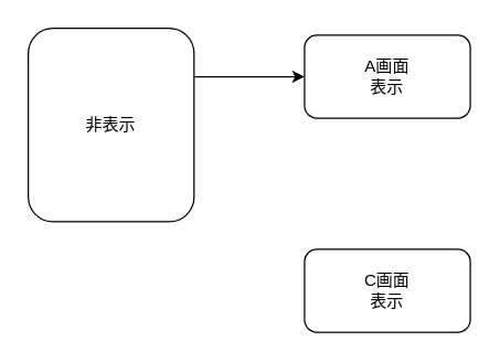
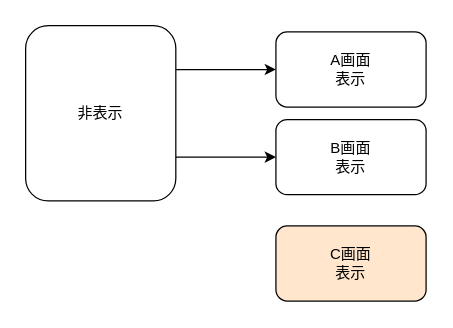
  <mxCell id="0" />
  <mxCell id="1" parent="0" />
  <mxCell id="2" style="edgeStyle=orthogonalEdgeStyle;rounded=0;orthogonalLoop=1;jettySize=auto;html=1;exitX=1;exitY=0.25;exitDx=0;exitDy=0;entryX=0;entryY=0.5;entryDx=0;entryDy=0;" parent="1" source="4" target="5" edge="1"><mxGeometry relative="1" as="geometry" /></mxCell>
+ <mxCell id="3" style="edgeStyle=orthogonalEdgeStyle;rounded=0;orthogonalLoop=1;jettySize=auto;html=1;exitX=1;exitY=0.75;exitDx=0;exitDy=0;entryX=0;entryY=0.5;entryDx=0;entryDy=0;" parent="1" source="4" target="6" edge="1"><mxGeometry relative="1" as="geometry" /></mxCell>
  <mxCell id="4" value="非表示" style="rounded=1;whiteSpace=wrap;html=1;" parent="1" vertex="1"><mxGeometry x="20" y="20" width="120" height="140" as="geometry" /></mxCell>
  <mxCell id="5" value="&lt;div&gt;A画面&lt;/div&gt;表示" style="rounded=1;whiteSpace=wrap;html=1;" parent="1" vertex="1"><mxGeometry x="220" y="25" width="120" height="60" as="geometry" /></mxCell>
- <mxCell id="7" value="&lt;div&gt;C画面&lt;/div&gt;表示" style="rounded=1;whiteSpace=wrap;html=1;" vertex="1" parent="1"><mxGeometry x="220" y="180" width="120" height="60" as="geometry" /></mxCell>
+ <mxCell id="6" value="&lt;div&gt;B画面&lt;/div&gt;表示" style="rounded=1;whiteSpace=wrap;html=1;" parent="1" vertex="1"><mxGeometry x="220" y="95" width="120" height="60" as="geometry" /></mxCell>
+ <mxCell id="7" value="&lt;div&gt;C画面&lt;/div&gt;表示" style="rounded=1;whiteSpace=wrap;html=1;fillColor=#ffe6cc;" vertex="1" parent="1"><mxGeometry x="220" y="180" width="120" height="60" as="geometry" /></mxCell>
